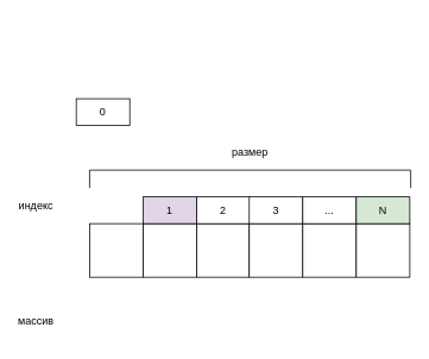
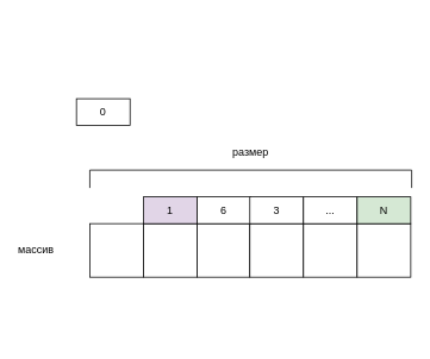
  <mxCell id="0" />
  <mxCell id="1" parent="0" />
  <mxCell id="2" value="" style="rounded=0;whiteSpace=wrap;html=1;" parent="1" vertex="1"><mxGeometry x="100" y="250" width="60" height="60" as="geometry" /></mxCell>
  <mxCell id="3" value="" style="rounded=0;whiteSpace=wrap;html=1;" parent="1" vertex="1"><mxGeometry x="160" y="250" width="60" height="60" as="geometry" /></mxCell>
  <mxCell id="4" value="" style="rounded=0;whiteSpace=wrap;html=1;" parent="1" vertex="1"><mxGeometry x="220" y="250" width="59" height="60" as="geometry" /></mxCell>
  <mxCell id="5" value="" style="rounded=0;whiteSpace=wrap;html=1;" parent="1" vertex="1"><mxGeometry x="279" y="250" width="60" height="60" as="geometry" /></mxCell>
  <mxCell id="6" value="" style="rounded=0;whiteSpace=wrap;html=1;" parent="1" vertex="1"><mxGeometry x="339" y="250" width="60" height="60" as="geometry" /></mxCell>
  <mxCell id="7" value="" style="rounded=0;whiteSpace=wrap;html=1;" parent="1" vertex="1"><mxGeometry x="399" y="250" width="60" height="60" as="geometry" /></mxCell>
- <mxCell id="8" value="массив" style="text;html=1;strokeColor=none;fillColor=none;align=center;verticalAlign=middle;whiteSpace=wrap;rounded=0;" parent="1" vertex="1"><mxGeometry x="20" y="350" width="40" height="20" as="geometry" /></mxCell>
- <mxCell id="9" value="индекс" style="text;html=1;strokeColor=none;fillColor=none;align=center;verticalAlign=middle;whiteSpace=wrap;rounded=0;" parent="1" vertex="1"><mxGeometry x="20" width="40" height="20" as="geometry" y="220" /></mxCell>
+ <mxCell id="8" value="массив" style="text;html=1;strokeColor=none;fillColor=none;align=center;verticalAlign=middle;whiteSpace=wrap;rounded=0;" parent="1" vertex="1"><mxGeometry x="20" y="270" width="40" height="20" as="geometry" /></mxCell>
  <mxCell id="10" value="0" style="rounded=0;whiteSpace=wrap;html=1;" parent="1" vertex="1"><mxGeometry x="85" y="110" width="60" height="30" as="geometry" /></mxCell>
  <mxCell id="11" value="1" style="rounded=0;whiteSpace=wrap;html=1;fillColor=#e1d5e7;" parent="1" vertex="1"><mxGeometry x="160" width="60" height="30" as="geometry" y="220" /></mxCell>
- <mxCell id="12" value="2" style="rounded=0;whiteSpace=wrap;html=1;" parent="1" vertex="1"><mxGeometry x="220" width="60" height="30" as="geometry" y="220" /></mxCell>
+ <mxCell id="12" value="6" style="rounded=0;whiteSpace=wrap;html=1;" parent="1" vertex="1"><mxGeometry x="220" width="60" height="30" as="geometry" y="220" /></mxCell>
  <mxCell id="13" value="3" style="rounded=0;whiteSpace=wrap;html=1;" parent="1" vertex="1"><mxGeometry x="279" width="60" height="30" as="geometry" y="220" /></mxCell>
  <mxCell id="14" value="..." style="rounded=0;whiteSpace=wrap;html=1;" parent="1" vertex="1"><mxGeometry x="339" width="60" height="30" as="geometry" y="220" /></mxCell>
  <mxCell id="15" value="N" style="rounded=0;whiteSpace=wrap;html=1;fillColor=#d5e8d4;" parent="1" vertex="1"><mxGeometry x="399" width="60" height="30" as="geometry" y="220" /></mxCell>
  <mxCell id="16" value="" style="strokeWidth=1;html=1;shape=mxgraph.flowchart.annotation_1;align=right;pointerEvents=1;rotation=90;verticalAlign=middle;horizontal=1;labelPosition=left;verticalLabelPosition=middle;flipV=1;" vertex="1" parent="1"><mxGeometry x="270" y="20" width="20" height="360" as="geometry" /></mxCell>
  <mxCell id="17" value="размер" style="text;html=1;strokeColor=none;fillColor=none;align=center;verticalAlign=middle;whiteSpace=wrap;rounded=0;" vertex="1" parent="1"><mxGeometry x="260" y="160" width="40" height="20" as="geometry" /></mxCell>
